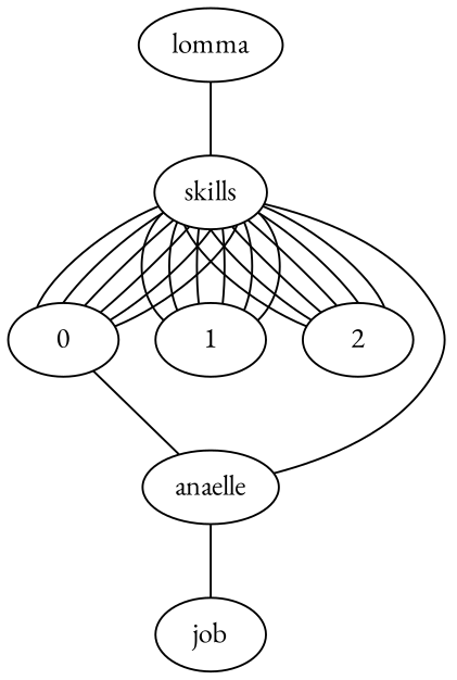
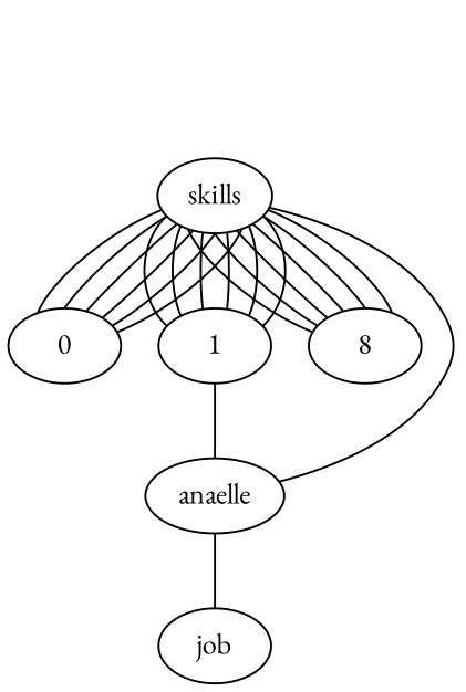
  graph {
    fontname="EB Garamond"
    node [fontname="EB Garamond"]
    edge [fontname="EB Garamond"]
    skills
    0
    1
-   2
+   2 [label=8]
    anaelle
    job
-   lomma
    skills -- 0
    skills -- 0
    skills -- 0
    skills -- 0
    skills -- 0
    skills -- 0
    skills -- 1
    skills -- 1
    skills -- 1
    skills -- 1
    skills -- 1
    skills -- 1
    skills -- 2
    skills -- 2
    skills -- 2
    skills -- 2
    skills -- 2
    skills -- 2
-   0 -- anaelle
+   1 -- anaelle
    anaelle -- skills
    anaelle -- job
-   lomma -- skills
  }
